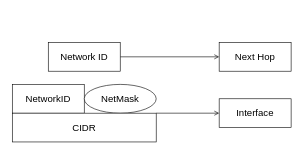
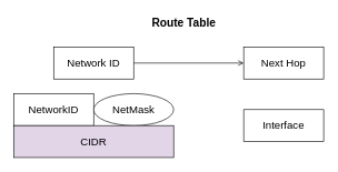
  <mxCell id="0" />
  <mxCell id="1" parent="0" />
  <mxCell id="2" style="edgeStyle=orthogonalEdgeStyle;rounded=0;orthogonalLoop=1;jettySize=auto;html=1;exitX=1;exitY=0.5;exitDx=0;exitDy=0;entryX=0;entryY=0.5;entryDx=0;entryDy=0;fontSize=17;endArrow=open;endFill=0;" edge="1" parent="1" source="3" target="4"><mxGeometry relative="1" as="geometry" /></mxCell>
  <mxCell id="3" value="Network ID" style="rounded=0;whiteSpace=wrap;html=1;fontSize=16;" vertex="1" parent="1"><mxGeometry x="80" y="70" width="120" height="48" as="geometry" /></mxCell>
  <mxCell id="4" value="Next Hop" style="rounded=0;whiteSpace=wrap;html=1;fontSize=16;" vertex="1" parent="1"><mxGeometry x="365" y="70" width="120" height="48" as="geometry" /></mxCell>
+ <mxCell id="5" value="Route Table" style="text;html=1;align=center;verticalAlign=middle;resizable=0;points=[];autosize=1;strokeColor=none;fillColor=none;fontSize=17;fontStyle=1" vertex="1" parent="1"><mxGeometry x="215" y="20" width="120" height="30" as="geometry" /></mxCell>
  <mxCell id="6" value="Interface" style="rounded=0;whiteSpace=wrap;html=1;fontSize=16;" vertex="1" parent="1"><mxGeometry x="365" y="164" width="120" height="48" as="geometry" /></mxCell>
- <mxCell id="7" style="edgeStyle=orthogonalEdgeStyle;rounded=0;orthogonalLoop=1;jettySize=auto;html=1;exitX=1;exitY=0;exitDx=0;exitDy=0;entryX=0;entryY=0.5;entryDx=0;entryDy=0;fontSize=17;endArrow=open;endFill=0;" edge="1" parent="1" source="10" target="6"><mxGeometry relative="1" as="geometry"><Array as="points"><mxPoint x="365" y="188" /></Array></mxGeometry></mxCell>
  <mxCell id="8" value="NetworkID" style="rounded=0;whiteSpace=wrap;html=1;fontSize=16;" vertex="1" parent="1"><mxGeometry x="20" y="140" width="120" height="48" as="geometry" /></mxCell>
  <mxCell id="9" value="NetMask" style="ellipse;whiteSpace=wrap;html=1;fontSize=16;" vertex="1" parent="1"><mxGeometry x="140" y="140" width="120" height="48" as="geometry" /></mxCell>
- <mxCell id="10" value="CIDR" style="rounded=0;whiteSpace=wrap;html=1;fontSize=16;" vertex="1" parent="1"><mxGeometry x="20" y="188" width="240" height="48" as="geometry" /></mxCell>
+ <mxCell id="10" value="CIDR" style="rounded=0;whiteSpace=wrap;html=1;fontSize=16;fillColor=#e1d5e7;" vertex="1" parent="1"><mxGeometry x="20" y="188" width="240" height="48" as="geometry" /></mxCell>
